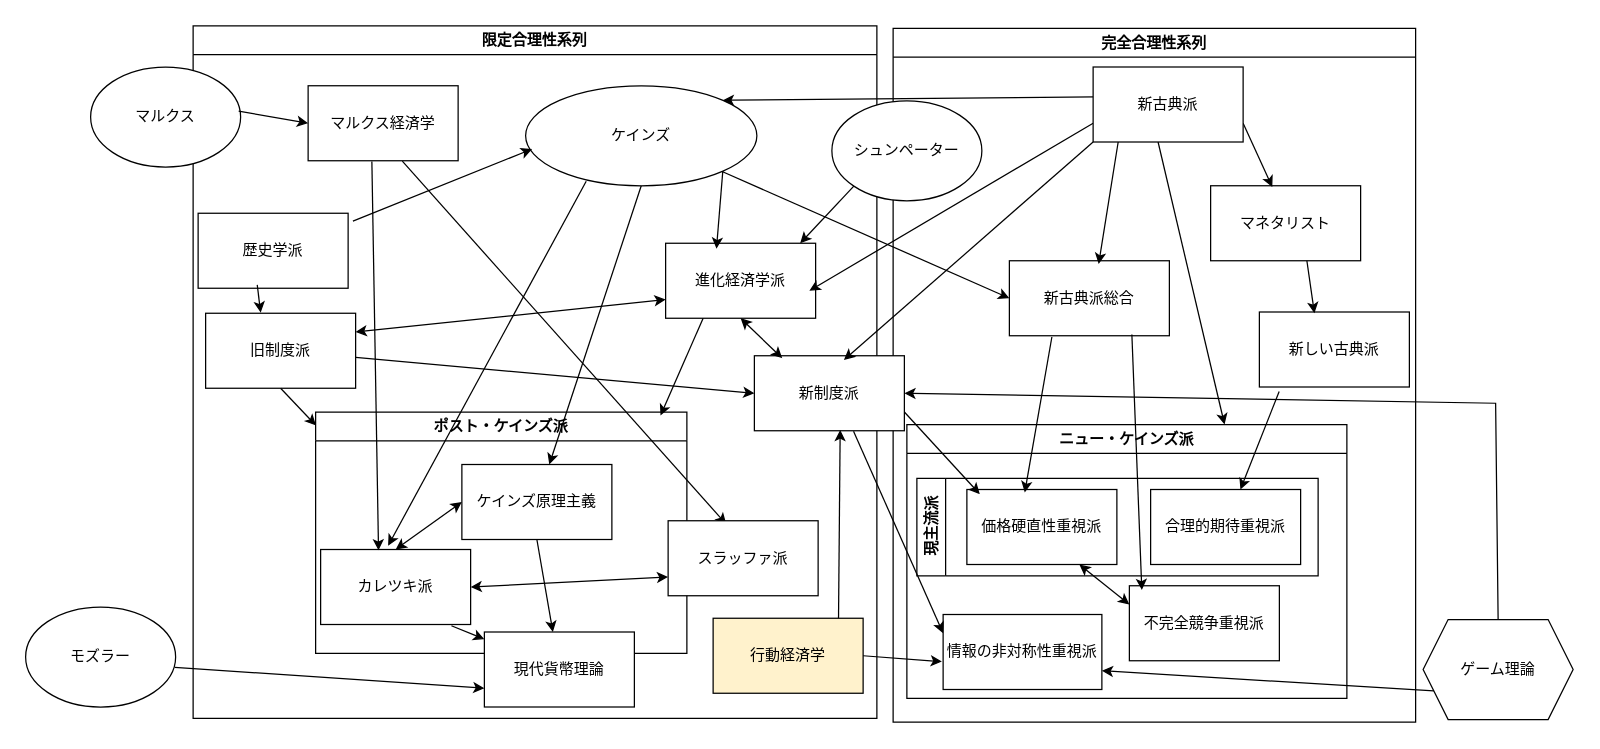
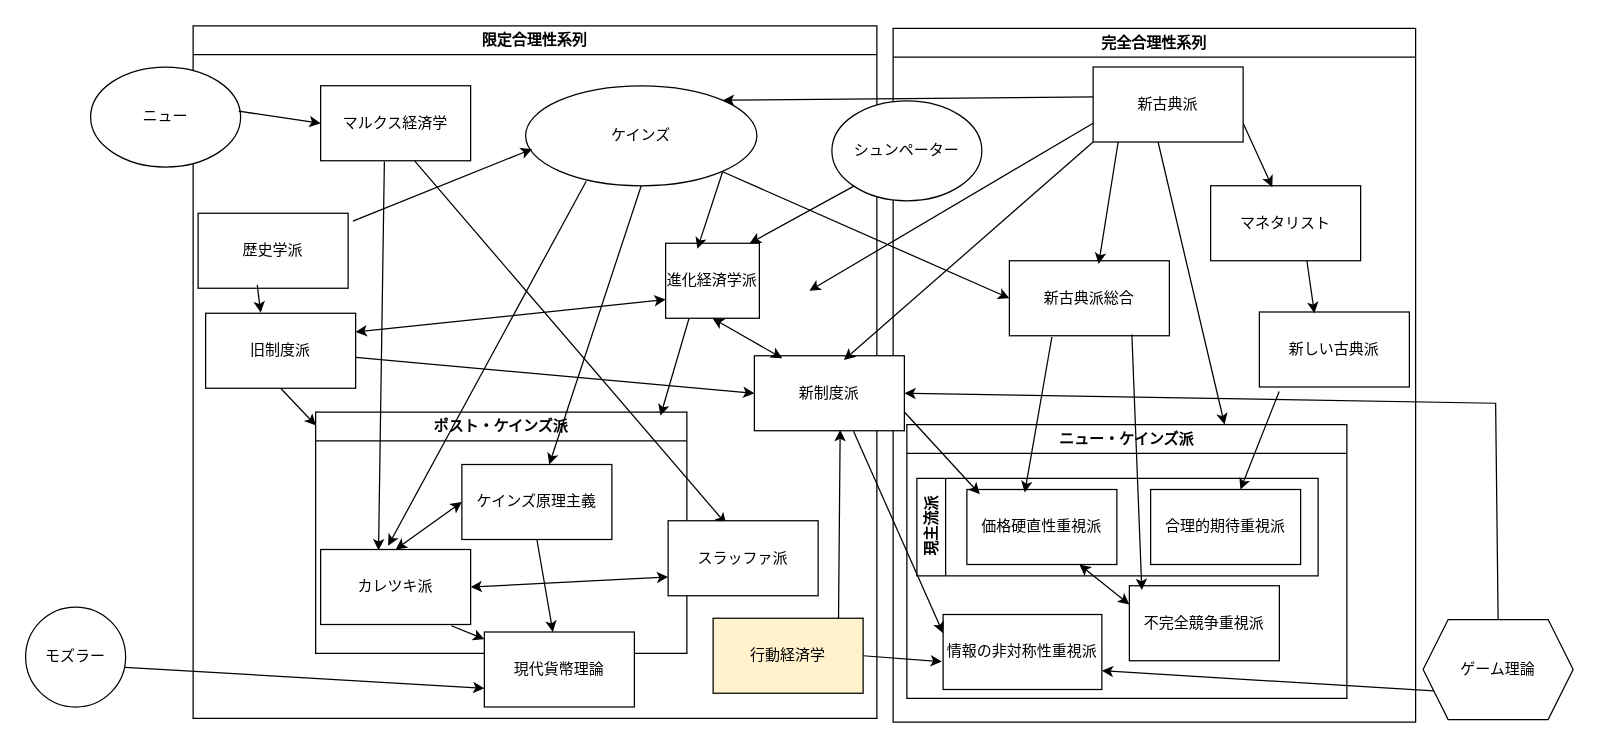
  <mxCell id="0" />
  <mxCell id="1" parent="0" />
  <mxCell id="2" value="ポスト・ケインズ派" style="swimlane;whiteSpace=wrap;html=1;" parent="1" vertex="1"><mxGeometry x="252" y="329" width="297" height="193" as="geometry" /></mxCell>
  <mxCell id="3" value="ケインズ原理主義" style="rounded=0;whiteSpace=wrap;html=1;" parent="2" vertex="1"><mxGeometry x="117" y="42" width="120" height="60" as="geometry" /></mxCell>
  <mxCell id="4" value="カレツキ派" style="rounded=0;whiteSpace=wrap;html=1;" parent="2" vertex="1"><mxGeometry x="4" y="110" width="120" height="60" as="geometry" /></mxCell>
  <mxCell id="5" value="" style="endArrow=classic;startArrow=classic;html=1;rounded=0;entryX=0;entryY=0.5;entryDx=0;entryDy=0;exitX=0.5;exitY=0;exitDx=0;exitDy=0;" parent="2" source="4" target="3" edge="1"><mxGeometry width="50" height="50" relative="1" as="geometry"><mxPoint x="163" y="67" as="sourcePoint" /><mxPoint x="566" y="-23" as="targetPoint" /></mxGeometry></mxCell>
  <mxCell id="6" value="限定合理性系列" style="swimlane;whiteSpace=wrap;html=1;" parent="1" vertex="1"><mxGeometry x="154" y="20" width="547" height="554" as="geometry" /></mxCell>
- <mxCell id="7" value="マルクス経済学" style="rounded=0;whiteSpace=wrap;html=1;" parent="6" vertex="1"><mxGeometry x="92" y="48" width="120" height="60" as="geometry" /></mxCell>
+ <mxCell id="7" value="マルクス経済学" style="rounded=0;whiteSpace=wrap;html=1;" parent="6" vertex="1"><mxGeometry x="102" y="48" width="120" height="60" as="geometry" /></mxCell>
  <mxCell id="8" value="" style="endArrow=classic;html=1;rounded=0;entryX=0.388;entryY=0.047;entryDx=0;entryDy=0;exitX=0.628;exitY=1.006;exitDx=0;exitDy=0;exitPerimeter=0;entryPerimeter=0;" parent="6" source="7" target="11" edge="1"><mxGeometry width="50" height="50" relative="1" as="geometry"><mxPoint x="-141" y="293" as="sourcePoint" /><mxPoint x="-91" y="243" as="targetPoint" /></mxGeometry></mxCell>
  <mxCell id="9" value="旧制度派" style="rounded=0;whiteSpace=wrap;html=1;" parent="6" vertex="1"><mxGeometry x="10" y="230" width="120" height="60" as="geometry" /></mxCell>
  <mxCell id="10" value="行動経済学" style="rounded=0;whiteSpace=wrap;html=1;fillColor=#fff2cc;" parent="6" vertex="1"><mxGeometry x="416" y="474" width="120" height="60" as="geometry" /></mxCell>
  <mxCell id="11" value="スラッファ派" style="rounded=0;whiteSpace=wrap;html=1;" parent="6" vertex="1"><mxGeometry x="380" y="396" width="120" height="60" as="geometry" /></mxCell>
- <mxCell id="12" value="進化経済学派" style="rounded=0;whiteSpace=wrap;html=1;" parent="6" vertex="1"><mxGeometry x="378" y="174" width="120" height="60" as="geometry" /></mxCell>
+ <mxCell id="12" value="進化経済学派" style="rounded=0;whiteSpace=wrap;html=1;" parent="6" vertex="1"><mxGeometry x="378" y="174" width="75" height="60" as="geometry" /></mxCell>
  <mxCell id="13" value="" style="endArrow=classic;startArrow=classic;html=1;rounded=0;entryX=0;entryY=0.75;entryDx=0;entryDy=0;exitX=1;exitY=0.25;exitDx=0;exitDy=0;" parent="6" source="9" target="12" edge="1"><mxGeometry width="50" height="50" relative="1" as="geometry"><mxPoint x="194" y="254" as="sourcePoint" /><mxPoint x="681" y="183" as="targetPoint" /></mxGeometry></mxCell>
  <mxCell id="14" value="" style="endArrow=classic;html=1;rounded=0;exitX=0;exitY=0.75;exitDx=0;exitDy=0;" parent="6" source="65" edge="1"><mxGeometry width="50" height="50" relative="1" as="geometry"><mxPoint x="443" y="262" as="sourcePoint" /><mxPoint x="493" y="212" as="targetPoint" /></mxGeometry></mxCell>
  <mxCell id="15" value="ケインズ" style="ellipse;whiteSpace=wrap;html=1;" parent="1" vertex="1"><mxGeometry x="420" y="68" width="185" height="80" as="geometry" /></mxCell>
  <mxCell id="16" value="歴史学派" style="rounded=0;whiteSpace=wrap;html=1;" parent="1" vertex="1"><mxGeometry x="158" y="170" width="120" height="60" as="geometry" /></mxCell>
  <mxCell id="17" value="完全合理性系列" style="swimlane;whiteSpace=wrap;html=1;" parent="1" vertex="1"><mxGeometry x="714" y="22" width="418" height="555" as="geometry" /></mxCell>
  <mxCell id="18" value="ニュー・ケインズ派" style="swimlane;whiteSpace=wrap;html=1;" parent="17" vertex="1"><mxGeometry x="11" y="317" width="352" height="219" as="geometry" /></mxCell>
  <mxCell id="19" value="不完全競争重視派" style="rounded=0;whiteSpace=wrap;html=1;" parent="18" vertex="1"><mxGeometry x="178" y="129" width="120" height="60" as="geometry" /></mxCell>
  <mxCell id="20" value="現主流派" style="swimlane;horizontal=0;whiteSpace=wrap;html=1;" parent="18" vertex="1"><mxGeometry x="8" y="43" width="321" height="78" as="geometry" /></mxCell>
  <mxCell id="21" value="合理的期待重視派" style="rounded=0;whiteSpace=wrap;html=1;" parent="20" vertex="1"><mxGeometry x="187" y="9" width="120" height="60" as="geometry" /></mxCell>
  <mxCell id="22" value="価格硬直性重視派" style="rounded=0;whiteSpace=wrap;html=1;" parent="20" vertex="1"><mxGeometry x="40" y="9" width="120" height="60" as="geometry" /></mxCell>
  <mxCell id="23" value="" style="endArrow=classic;startArrow=classic;html=1;rounded=0;entryX=0.75;entryY=1;entryDx=0;entryDy=0;exitX=0;exitY=0.25;exitDx=0;exitDy=0;" parent="18" source="19" target="22" edge="1"><mxGeometry width="50" height="50" relative="1" as="geometry"><mxPoint x="-112" y="229" as="sourcePoint" /><mxPoint x="-62" y="179" as="targetPoint" /></mxGeometry></mxCell>
  <mxCell id="24" value="情報の非対称性重視派" style="rounded=0;whiteSpace=wrap;html=1;" parent="18" vertex="1"><mxGeometry x="29" y="152" width="127" height="60" as="geometry" /></mxCell>
  <mxCell id="25" value="新しい古典派" style="rounded=0;whiteSpace=wrap;html=1;" parent="17" vertex="1"><mxGeometry x="293" y="227" width="120" height="60" as="geometry" /></mxCell>
  <mxCell id="26" value="マネタリスト" style="rounded=0;whiteSpace=wrap;html=1;" parent="17" vertex="1"><mxGeometry x="254" y="126" width="120" height="60" as="geometry" /></mxCell>
  <mxCell id="27" value="新古典派総合" style="rounded=0;whiteSpace=wrap;html=1;" parent="17" vertex="1"><mxGeometry x="93" y="186" width="128" height="60" as="geometry" /></mxCell>
  <mxCell id="28" value="" style="endArrow=classic;html=1;rounded=0;exitX=0.132;exitY=1.059;exitDx=0;exitDy=0;exitPerimeter=0;" parent="17" source="25" target="21" edge="1"><mxGeometry width="50" height="50" relative="1" as="geometry"><mxPoint x="74" y="308" as="sourcePoint" /><mxPoint x="124" y="258" as="targetPoint" /></mxGeometry></mxCell>
  <mxCell id="29" value="シュンペーター" style="ellipse;whiteSpace=wrap;html=1;" parent="17" vertex="1"><mxGeometry x="-49" y="58" width="120" height="80" as="geometry" /></mxCell>
  <mxCell id="30" value="新制度派" style="rounded=0;whiteSpace=wrap;html=1;" parent="17" vertex="1"><mxGeometry x="-111" y="262" width="120" height="60" as="geometry" /></mxCell>
  <mxCell id="31" value="" style="endArrow=classic;html=1;rounded=0;exitX=1;exitY=0.75;exitDx=0;exitDy=0;entryX=0.086;entryY=0.061;entryDx=0;entryDy=0;entryPerimeter=0;" parent="17" source="30" target="22" edge="1"><mxGeometry width="50" height="50" relative="1" as="geometry"><mxPoint x="74" y="308" as="sourcePoint" /><mxPoint x="124" y="258" as="targetPoint" /></mxGeometry></mxCell>
  <mxCell id="32" value="" style="endArrow=classic;html=1;rounded=0;entryX=0.367;entryY=0.017;entryDx=0;entryDy=0;entryPerimeter=0;" parent="17" target="25" edge="1"><mxGeometry width="50" height="50" relative="1" as="geometry"><mxPoint x="331" y="186" as="sourcePoint" /><mxPoint x="346" y="245" as="targetPoint" /></mxGeometry></mxCell>
  <mxCell id="33" value="" style="endArrow=classic;html=1;rounded=0;entryX=0;entryY=0.25;entryDx=0;entryDy=0;exitX=0.661;exitY=1.006;exitDx=0;exitDy=0;exitPerimeter=0;" parent="17" source="30" target="24" edge="1"><mxGeometry width="50" height="50" relative="1" as="geometry"><mxPoint x="-666" y="367" as="sourcePoint" /><mxPoint x="-616" y="317" as="targetPoint" /></mxGeometry></mxCell>
  <mxCell id="34" value="" style="endArrow=classic;html=1;rounded=0;entryX=0.386;entryY=0.039;entryDx=0;entryDy=0;entryPerimeter=0;" parent="1" target="22" edge="1"><mxGeometry width="50" height="50" relative="1" as="geometry"><mxPoint x="841" y="269" as="sourcePoint" /><mxPoint x="808" y="401" as="targetPoint" /></mxGeometry></mxCell>
  <mxCell id="35" value="" style="endArrow=classic;html=1;rounded=0;entryX=0.083;entryY=0.056;entryDx=0;entryDy=0;entryPerimeter=0;" parent="1" target="19" edge="1"><mxGeometry width="50" height="50" relative="1" as="geometry"><mxPoint x="905" y="267" as="sourcePoint" /><mxPoint x="840" y="278" as="targetPoint" /></mxGeometry></mxCell>
  <mxCell id="36" value="" style="endArrow=classic;html=1;rounded=0;exitX=0.167;exitY=1;exitDx=0;exitDy=0;entryX=0.558;entryY=0.044;entryDx=0;entryDy=0;entryPerimeter=0;exitPerimeter=0;" parent="1" source="65" target="27" edge="1"><mxGeometry width="50" height="50" relative="1" as="geometry"><mxPoint x="790" y="328" as="sourcePoint" /><mxPoint x="882" y="205" as="targetPoint" /></mxGeometry></mxCell>
  <mxCell id="37" value="" style="endArrow=classic;html=1;rounded=0;entryX=0.411;entryY=0.017;entryDx=0;entryDy=0;entryPerimeter=0;exitX=1;exitY=0.75;exitDx=0;exitDy=0;" parent="1" source="65" target="26" edge="1"><mxGeometry width="50" height="50" relative="1" as="geometry"><mxPoint x="1025" y="122" as="sourcePoint" /><mxPoint x="840" y="278" as="targetPoint" /></mxGeometry></mxCell>
  <mxCell id="38" value="" style="endArrow=classic;html=1;rounded=0;exitX=0.5;exitY=1;exitDx=0;exitDy=0;" parent="1" source="15" target="3" edge="1"><mxGeometry width="50" height="50" relative="1" as="geometry"><mxPoint x="790" y="328" as="sourcePoint" /><mxPoint x="840" y="278" as="targetPoint" /></mxGeometry></mxCell>
  <mxCell id="39" value="" style="endArrow=classic;html=1;rounded=0;entryX=0;entryY=0.5;entryDx=0;entryDy=0;" parent="1" source="9" target="30" edge="1"><mxGeometry width="50" height="50" relative="1" as="geometry"><mxPoint x="790" y="328" as="sourcePoint" /><mxPoint x="840" y="278" as="targetPoint" /></mxGeometry></mxCell>
  <mxCell id="40" value="" style="endArrow=classic;html=1;rounded=0;exitX=0;exitY=1;exitDx=0;exitDy=0;entryX=0.597;entryY=0.056;entryDx=0;entryDy=0;entryPerimeter=0;" parent="1" source="65" target="30" edge="1"><mxGeometry width="50" height="50" relative="1" as="geometry"><mxPoint x="790" y="328" as="sourcePoint" /><mxPoint x="840" y="278" as="targetPoint" /></mxGeometry></mxCell>
- <mxCell id="41" value="マルクス" style="ellipse;whiteSpace=wrap;html=1;" parent="1" vertex="1"><mxGeometry x="72" y="53" width="120" height="80" as="geometry" /></mxCell>
+ <mxCell id="41" value="ニュー" style="ellipse;whiteSpace=wrap;html=1;" parent="1" vertex="1"><mxGeometry x="72" y="53" width="120" height="80" as="geometry" /></mxCell>
  <mxCell id="42" value="" style="endArrow=classic;html=1;rounded=0;exitX=0.987;exitY=0.442;exitDx=0;exitDy=0;entryX=0;entryY=0.5;entryDx=0;entryDy=0;exitPerimeter=0;" parent="1" source="41" target="7" edge="1"><mxGeometry width="50" height="50" relative="1" as="geometry"><mxPoint x="790" y="328" as="sourcePoint" /><mxPoint x="840" y="278" as="targetPoint" /></mxGeometry></mxCell>
  <mxCell id="43" value="" style="endArrow=classic;html=1;rounded=0;exitX=0;exitY=1;exitDx=0;exitDy=0;entryX=0.897;entryY=0;entryDx=0;entryDy=0;entryPerimeter=0;" parent="1" source="29" target="12" edge="1"><mxGeometry width="50" height="50" relative="1" as="geometry"><mxPoint x="790" y="328" as="sourcePoint" /><mxPoint x="840" y="278" as="targetPoint" /></mxGeometry></mxCell>
  <mxCell id="44" value="" style="endArrow=classic;html=1;rounded=0;exitX=0.01;exitY=0.398;exitDx=0;exitDy=0;exitPerimeter=0;entryX=1;entryY=0;entryDx=0;entryDy=0;" parent="1" source="65" target="15" edge="1"><mxGeometry width="50" height="50" relative="1" as="geometry"><mxPoint x="946" y="78" as="sourcePoint" /><mxPoint x="840" y="278" as="targetPoint" /></mxGeometry></mxCell>
  <mxCell id="45" value="" style="endArrow=classic;html=1;rounded=0;exitX=0.394;exitY=0.956;exitDx=0;exitDy=0;exitPerimeter=0;entryX=0.367;entryY=-0.008;entryDx=0;entryDy=0;entryPerimeter=0;" parent="1" source="16" target="9" edge="1"><mxGeometry width="50" height="50" relative="1" as="geometry"><mxPoint x="790" y="328" as="sourcePoint" /><mxPoint x="146" y="331" as="targetPoint" /></mxGeometry></mxCell>
  <mxCell id="46" value="" style="endArrow=classic;html=1;rounded=0;exitX=0.425;exitY=1.011;exitDx=0;exitDy=0;exitPerimeter=0;entryX=0.386;entryY=0.011;entryDx=0;entryDy=0;entryPerimeter=0;" parent="1" source="7" target="4" edge="1"><mxGeometry width="50" height="50" relative="1" as="geometry"><mxPoint x="790" y="328" as="sourcePoint" /><mxPoint x="300" y="235" as="targetPoint" /></mxGeometry></mxCell>
  <mxCell id="47" value="" style="endArrow=classic;html=1;rounded=0;exitX=0.5;exitY=1;exitDx=0;exitDy=0;entryX=0.001;entryY=0.056;entryDx=0;entryDy=0;entryPerimeter=0;" parent="1" source="9" target="2" edge="1"><mxGeometry width="50" height="50" relative="1" as="geometry"><mxPoint x="790" y="328" as="sourcePoint" /><mxPoint x="840" y="278" as="targetPoint" /></mxGeometry></mxCell>
  <mxCell id="48" value="現代貨幣理論" style="rounded=0;whiteSpace=wrap;html=1;" parent="1" vertex="1"><mxGeometry x="387" y="505" width="120" height="60" as="geometry" /></mxCell>
  <mxCell id="49" value="" style="endArrow=classic;html=1;rounded=0;exitX=0.5;exitY=1;exitDx=0;exitDy=0;" parent="1" source="3" target="48" edge="1"><mxGeometry width="50" height="50" relative="1" as="geometry"><mxPoint x="790" y="399" as="sourcePoint" /><mxPoint x="497" y="527" as="targetPoint" /></mxGeometry></mxCell>
  <mxCell id="50" value="" style="endArrow=classic;html=1;rounded=0;exitX=0.872;exitY=1.017;exitDx=0;exitDy=0;exitPerimeter=0;" parent="1" source="4" target="48" edge="1"><mxGeometry width="50" height="50" relative="1" as="geometry"><mxPoint x="790" y="399" as="sourcePoint" /><mxPoint x="840" y="349" as="targetPoint" /></mxGeometry></mxCell>
  <mxCell id="51" value="" style="endArrow=classic;html=1;rounded=0;exitX=0.994;exitY=0.604;exitDx=0;exitDy=0;entryX=0;entryY=0.75;entryDx=0;entryDy=0;exitPerimeter=0;" parent="1" source="52" target="48" edge="1"><mxGeometry width="50" height="50" relative="1" as="geometry"><mxPoint x="380" y="658" as="sourcePoint" /><mxPoint x="430" y="608" as="targetPoint" /></mxGeometry></mxCell>
- <mxCell id="52" value="モズラー" style="ellipse;whiteSpace=wrap;html=1;" parent="1" vertex="1"><mxGeometry x="20" y="485" width="120" height="80" as="geometry" /></mxCell>
+ <mxCell id="52" value="モズラー" style="ellipse;whiteSpace=wrap;html=1;" parent="1" vertex="1"><mxGeometry x="20" y="485" width="80" height="80" as="geometry" /></mxCell>
  <mxCell id="53" value="" style="endArrow=classic;startArrow=classic;html=1;rounded=0;entryX=1;entryY=0.5;entryDx=0;entryDy=0;exitX=0;exitY=0.75;exitDx=0;exitDy=0;" parent="1" source="11" target="4" edge="1"><mxGeometry width="50" height="50" relative="1" as="geometry"><mxPoint x="790" y="399" as="sourcePoint" /><mxPoint x="840" y="349" as="targetPoint" /></mxGeometry></mxCell>
  <mxCell id="54" value="" style="endArrow=classic;html=1;rounded=0;entryX=0.339;entryY=0.072;entryDx=0;entryDy=0;entryPerimeter=0;exitX=1;exitY=1;exitDx=0;exitDy=0;" parent="1" source="15" target="12" edge="1"><mxGeometry width="50" height="50" relative="1" as="geometry"><mxPoint x="790" y="412" as="sourcePoint" /><mxPoint x="840" y="362" as="targetPoint" /></mxGeometry></mxCell>
  <mxCell id="55" value="" style="endArrow=classic;startArrow=classic;html=1;rounded=0;entryX=0.5;entryY=1;entryDx=0;entryDy=0;exitX=0.186;exitY=0.033;exitDx=0;exitDy=0;exitPerimeter=0;" parent="1" source="30" target="12" edge="1"><mxGeometry width="50" height="50" relative="1" as="geometry"><mxPoint x="499" y="279" as="sourcePoint" /><mxPoint x="549" y="229" as="targetPoint" /></mxGeometry></mxCell>
  <mxCell id="56" value="" style="endArrow=classic;html=1;rounded=0;exitX=1.032;exitY=0.106;exitDx=0;exitDy=0;exitPerimeter=0;entryX=0.028;entryY=0.633;entryDx=0;entryDy=0;entryPerimeter=0;" parent="1" source="16" target="15" edge="1"><mxGeometry width="50" height="50" relative="1" as="geometry"><mxPoint x="212" y="163" as="sourcePoint" /><mxPoint x="836" y="203" as="targetPoint" /></mxGeometry></mxCell>
  <mxCell id="57" value="" style="endArrow=classic;html=1;rounded=0;exitX=0.25;exitY=1;exitDx=0;exitDy=0;entryX=0.929;entryY=0.015;entryDx=0;entryDy=0;entryPerimeter=0;" parent="1" source="12" target="2" edge="1"><mxGeometry width="50" height="50" relative="1" as="geometry"><mxPoint x="785" y="413" as="sourcePoint" /><mxPoint x="835" y="363" as="targetPoint" /></mxGeometry></mxCell>
  <mxCell id="58" value="" style="endArrow=classic;html=1;rounded=0;entryX=0;entryY=0.5;entryDx=0;entryDy=0;" parent="1" source="15" target="27" edge="1"><mxGeometry width="50" height="50" relative="1" as="geometry"><mxPoint x="698" y="322" as="sourcePoint" /><mxPoint x="748" y="272" as="targetPoint" /></mxGeometry></mxCell>
  <mxCell id="59" value="" style="endArrow=classic;html=1;rounded=0;exitX=0.262;exitY=0.955;exitDx=0;exitDy=0;exitPerimeter=0;" parent="1" source="15" edge="1"><mxGeometry width="50" height="50" relative="1" as="geometry"><mxPoint x="58" y="333" as="sourcePoint" /><mxPoint x="310" y="436" as="targetPoint" /></mxGeometry></mxCell>
  <mxCell id="60" value="" style="endArrow=classic;html=1;rounded=0;exitX=0.433;exitY=1;exitDx=0;exitDy=0;exitPerimeter=0;entryX=0.722;entryY=0;entryDx=0;entryDy=0;entryPerimeter=0;" parent="1" source="65" target="18" edge="1"><mxGeometry width="50" height="50" relative="1" as="geometry"><mxPoint x="940" y="370" as="sourcePoint" /><mxPoint x="990" y="320" as="targetPoint" /></mxGeometry></mxCell>
  <mxCell id="61" value="" style="endArrow=classic;html=1;rounded=0;entryX=0.572;entryY=0.989;entryDx=0;entryDy=0;entryPerimeter=0;exitX=0.836;exitY=0;exitDx=0;exitDy=0;exitPerimeter=0;" parent="1" source="10" target="30" edge="1"><mxGeometry width="50" height="50" relative="1" as="geometry"><mxPoint x="676" y="490" as="sourcePoint" /><mxPoint x="724.711" y="446" as="targetPoint" /></mxGeometry></mxCell>
  <mxCell id="62" value="" style="endArrow=classic;html=1;rounded=0;entryX=-0.008;entryY=0.628;entryDx=0;entryDy=0;entryPerimeter=0;exitX=1;exitY=0.5;exitDx=0;exitDy=0;" parent="1" source="10" target="24" edge="1"><mxGeometry width="50" height="50" relative="1" as="geometry"><mxPoint x="683" y="560" as="sourcePoint" /><mxPoint x="733" y="510" as="targetPoint" /></mxGeometry></mxCell>
  <mxCell id="63" value="ゲーム理論" style="shape=hexagon;perimeter=hexagonPerimeter2;whiteSpace=wrap;html=1;fixedSize=1;" parent="1" vertex="1"><mxGeometry x="1138" y="495" width="120" height="80" as="geometry" /></mxCell>
  <mxCell id="64" value="" style="endArrow=classic;html=1;rounded=0;" parent="1" target="65" edge="1"><mxGeometry width="50" height="50" relative="1" as="geometry"><mxPoint x="946" y="78" as="sourcePoint" /><mxPoint x="540" y="104" as="targetPoint" /></mxGeometry></mxCell>
  <mxCell id="65" value="新古典派" style="rounded=0;whiteSpace=wrap;html=1;" parent="1" vertex="1"><mxGeometry x="874" y="53" width="120" height="60" as="geometry" /></mxCell>
  <mxCell id="66" value="" style="endArrow=classic;html=1;rounded=0;entryX=1;entryY=0.75;entryDx=0;entryDy=0;exitX=0;exitY=0.75;exitDx=0;exitDy=0;" parent="1" source="63" target="24" edge="1"><mxGeometry width="50" height="50" relative="1" as="geometry"><mxPoint x="899" y="325" as="sourcePoint" /><mxPoint x="949" y="275" as="targetPoint" /></mxGeometry></mxCell>
  <mxCell id="67" value="" style="endArrow=classic;html=1;rounded=0;exitX=0.5;exitY=0;exitDx=0;exitDy=0;entryX=1;entryY=0.5;entryDx=0;entryDy=0;" parent="1" source="63" target="30" edge="1"><mxGeometry width="50" height="50" relative="1" as="geometry"><mxPoint x="1192" y="450" as="sourcePoint" /><mxPoint x="1242" y="400" as="targetPoint" /><Array as="points"><mxPoint x="1196" y="322" /></Array></mxGeometry></mxCell>
